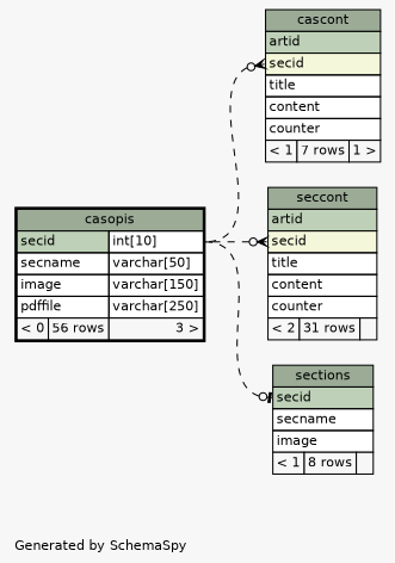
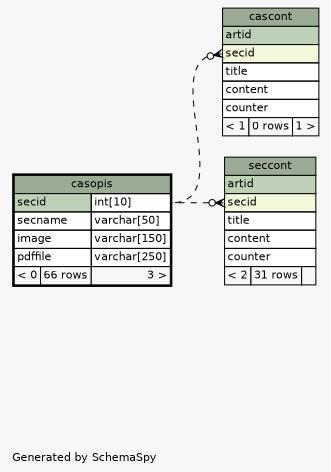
  digraph {
    bgcolor="#f7f7f7"
    fontname=Helvetica
    fontsize=11
    label="\nGenerated by SchemaSpy"
    labeljust=l
    nodesep=0.18
    rankdir=RL
    ranksep=0.46
    node [fontname=Helvetica fontsize=11 shape=plaintext]
    edge [arrowhead=none arrowsize=0.8 arrowtail=crowodot dir=back headport="secid.type:e" style=dashed tailport="secid:w"]
-   n1 [label=<     <TABLE BORDER="0" CELLBORDER="1" CELLSPACING="0" BGCOLOR="#ffffff">       <TR><TD COLSPAN="3" BGCOLOR="#9bab96" ALIGN="CENTER">cascont</TD></TR>       <TR><TD PORT="artid" COLSPAN="3" BGCOLOR="#bed1b8" ALIGN="LEFT">artid</TD></TR>       <TR><TD PORT="secid" COLSPAN="3" BGCOLOR="#f4f7da" ALIGN="LEFT">secid</TD></TR>       <TR><TD PORT="title" COLSPAN="3" ALIGN="LEFT">title</TD></TR>       <TR><TD PORT="content" COLSPAN="3" ALIGN="LEFT">content</TD></TR>       <TR><TD PORT="counter" COLSPAN="3" ALIGN="LEFT">counter</TD></TR>       <TR><TD ALIGN="LEFT" BGCOLOR="#f7f7f7">&lt; 1</TD><TD ALIGN="RIGHT" BGCOLOR="#f7f7f7">7 rows</TD><TD ALIGN="RIGHT" BGCOLOR="#f7f7f7">1 &gt;</TD></TR>     </TABLE>>]
-   n2 [label=<     <TABLE BORDER="2" CELLBORDER="1" CELLSPACING="0" BGCOLOR="#ffffff">       <TR><TD COLSPAN="3" BGCOLOR="#9bab96" ALIGN="CENTER">casopis</TD></TR>       <TR><TD PORT="secid" COLSPAN="2" BGCOLOR="#bed1b8" ALIGN="LEFT">secid</TD><TD PORT="secid.type" ALIGN="LEFT">int[10]</TD></TR>       <TR><TD PORT="secname" COLSPAN="2" ALIGN="LEFT">secname</TD><TD PORT="secname.type" ALIGN="LEFT">varchar[50]</TD></TR>       <TR><TD PORT="image" COLSPAN="2" ALIGN="LEFT">image</TD><TD PORT="image.type" ALIGN="LEFT">varchar[150]</TD></TR>       <TR><TD PORT="pdffile" COLSPAN="2" ALIGN="LEFT">pdffile</TD><TD PORT="pdffile.type" ALIGN="LEFT">varchar[250]</TD></TR>       <TR><TD ALIGN="LEFT" BGCOLOR="#f7f7f7">&lt; 0</TD><TD ALIGN="RIGHT" BGCOLOR="#f7f7f7">56 rows</TD><TD ALIGN="RIGHT" BGCOLOR="#f7f7f7">3 &gt;</TD></TR>     </TABLE>>]
+   n1 [label=<     <TABLE BORDER="0" CELLBORDER="1" CELLSPACING="0" BGCOLOR="#ffffff">       <TR><TD COLSPAN="3" BGCOLOR="#9bab96" ALIGN="CENTER">cascont</TD></TR>       <TR><TD PORT="artid" COLSPAN="3" BGCOLOR="#bed1b8" ALIGN="LEFT">artid</TD></TR>       <TR><TD PORT="secid" COLSPAN="3" BGCOLOR="#f4f7da" ALIGN="LEFT">secid</TD></TR>       <TR><TD PORT="title" COLSPAN="3" ALIGN="LEFT">title</TD></TR>       <TR><TD PORT="content" COLSPAN="3" ALIGN="LEFT">content</TD></TR>       <TR><TD PORT="counter" COLSPAN="3" ALIGN="LEFT">counter</TD></TR>       <TR><TD ALIGN="LEFT" BGCOLOR="#f7f7f7">&lt; 1</TD><TD ALIGN="RIGHT" BGCOLOR="#f7f7f7">0 rows</TD><TD ALIGN="RIGHT" BGCOLOR="#f7f7f7">1 &gt;</TD></TR>     </TABLE>>]
+   n2 [label=<     <TABLE BORDER="2" CELLBORDER="1" CELLSPACING="0" BGCOLOR="#ffffff">       <TR><TD COLSPAN="3" BGCOLOR="#9bab96" ALIGN="CENTER">casopis</TD></TR>       <TR><TD PORT="secid" COLSPAN="2" BGCOLOR="#bed1b8" ALIGN="LEFT">secid</TD><TD PORT="secid.type" ALIGN="LEFT">int[10]</TD></TR>       <TR><TD PORT="secname" COLSPAN="2" ALIGN="LEFT">secname</TD><TD PORT="secname.type" ALIGN="LEFT">varchar[50]</TD></TR>       <TR><TD PORT="image" COLSPAN="2" ALIGN="LEFT">image</TD><TD PORT="image.type" ALIGN="LEFT">varchar[150]</TD></TR>       <TR><TD PORT="pdffile" COLSPAN="2" ALIGN="LEFT">pdffile</TD><TD PORT="pdffile.type" ALIGN="LEFT">varchar[250]</TD></TR>       <TR><TD ALIGN="LEFT" BGCOLOR="#f7f7f7">&lt; 0</TD><TD ALIGN="RIGHT" BGCOLOR="#f7f7f7">66 rows</TD><TD ALIGN="RIGHT" BGCOLOR="#f7f7f7">3 &gt;</TD></TR>     </TABLE>>]
    n3 [label=<     <TABLE BORDER="0" CELLBORDER="1" CELLSPACING="0" BGCOLOR="#ffffff">       <TR><TD COLSPAN="3" BGCOLOR="#9bab96" ALIGN="CENTER">seccont</TD></TR>       <TR><TD PORT="artid" COLSPAN="3" BGCOLOR="#bed1b8" ALIGN="LEFT">artid</TD></TR>       <TR><TD PORT="secid" COLSPAN="3" BGCOLOR="#f4f7da" ALIGN="LEFT">secid</TD></TR>       <TR><TD PORT="title" COLSPAN="3" ALIGN="LEFT">title</TD></TR>       <TR><TD PORT="content" COLSPAN="3" ALIGN="LEFT">content</TD></TR>       <TR><TD PORT="counter" COLSPAN="3" ALIGN="LEFT">counter</TD></TR>       <TR><TD ALIGN="LEFT" BGCOLOR="#f7f7f7">&lt; 2</TD><TD ALIGN="RIGHT" BGCOLOR="#f7f7f7">31 rows</TD><TD ALIGN="RIGHT" BGCOLOR="#f7f7f7">  </TD></TR>     </TABLE>>]
-   n4 [label=<     <TABLE BORDER="0" CELLBORDER="1" CELLSPACING="0" BGCOLOR="#ffffff">       <TR><TD COLSPAN="3" BGCOLOR="#9bab96" ALIGN="CENTER">sections</TD></TR>       <TR><TD PORT="secid" COLSPAN="3" BGCOLOR="#bed1b8" ALIGN="LEFT">secid</TD></TR>       <TR><TD PORT="secname" COLSPAN="3" ALIGN="LEFT">secname</TD></TR>       <TR><TD PORT="image" COLSPAN="3" ALIGN="LEFT">image</TD></TR>       <TR><TD ALIGN="LEFT" BGCOLOR="#f7f7f7">&lt; 1</TD><TD ALIGN="RIGHT" BGCOLOR="#f7f7f7">8 rows</TD><TD ALIGN="RIGHT" BGCOLOR="#f7f7f7">  </TD></TR>     </TABLE>>]
    n1 -> n2
    n3 -> n2
-   n4 -> n2 [arrowtail=teeodot]
  }
